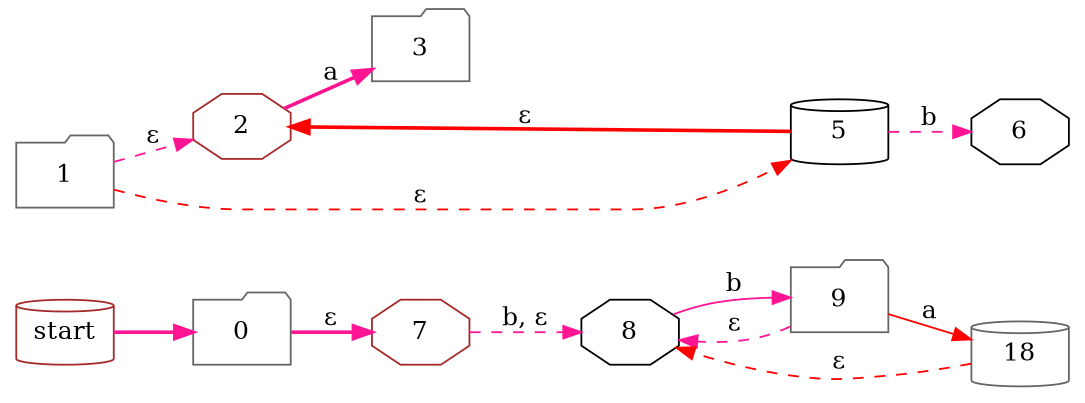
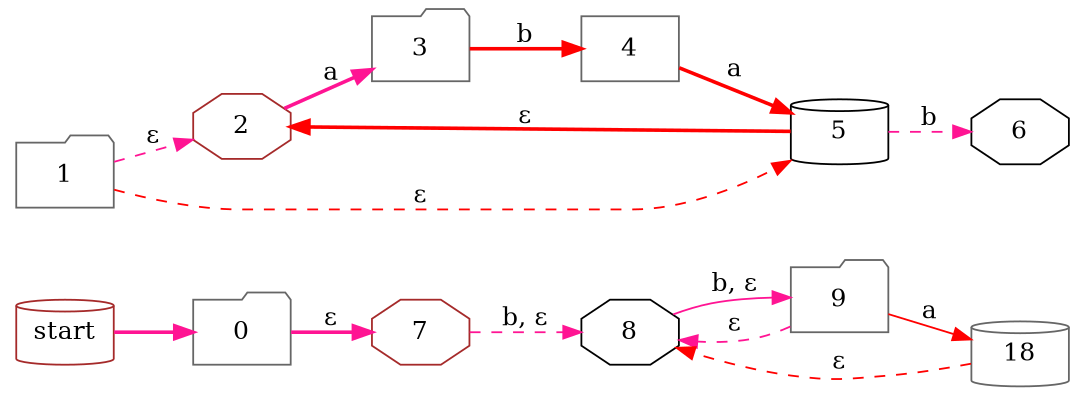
  digraph {
    accept="6, 7, 10"
    rankdir=LR
    node [color=gray40 shape=folder]
    edge [color=deeppink style=bold]
    start [color=brown shape=cylinder]
    0
    7 [color=brown shape=octagon]
    2 [color=brown shape=octagon]
    1
    5 [color=black shape=cylinder]
    8 [color=black shape=octagon]
    3
    6 [color=black shape=octagon]
    9
+   4 [shape=box]
    n12 [label=18 shape=cylinder]
    start -> 0
    0 -> 7 [label="ε"]
    7 -> 8 [label="b, ε" style=dashed]
    2 -> 3 [label=a]
    1 -> 2 [label="ε" style=dashed]
    1 -> 5 [color=red label="ε" style=dashed]
    5 -> 2 [color=red label="ε"]
    5 -> 6 [label=b style=dashed]
-   8 -> 9 [label=b style=solid]
+   8 -> 9 [label="b, ε" style=solid]
+   3 -> 4 [color=red label=b]
    9 -> 8 [label="ε" style=dashed]
    9 -> n12 [color=red label=a style=solid]
+   4 -> 5 [color=red label=a]
    n12 -> 8 [color=red label="ε" style=dashed]
  }
